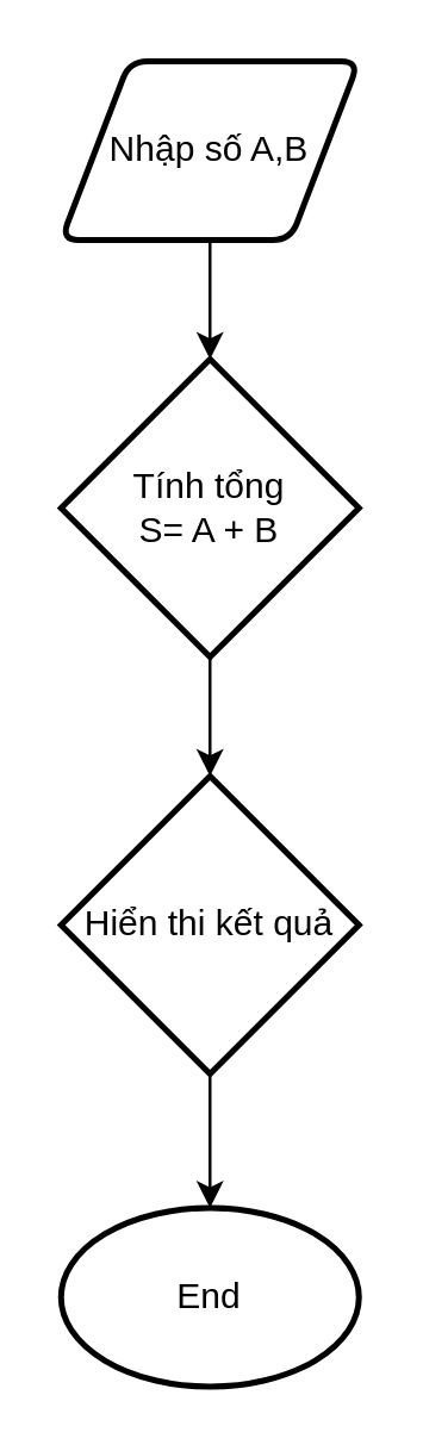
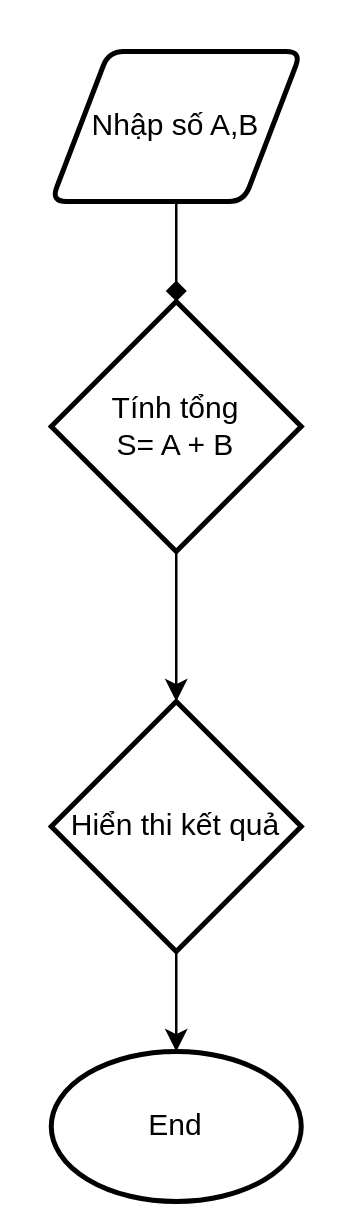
  <mxCell id="0" />
  <mxCell id="1" parent="0" />
  <mxCell id="2" value="Nhập số A,B" style="shape=parallelogram;html=1;strokeWidth=2;perimeter=parallelogramPerimeter;whiteSpace=wrap;rounded=1;arcSize=12;size=0.23;" vertex="1" parent="1"><mxGeometry x="20" y="20" width="100" height="60" as="geometry" /></mxCell>
  <mxCell id="3" value="Tính tổng&lt;div&gt;S= A + B&lt;/div&gt;" style="strokeWidth=2;html=1;shape=mxgraph.flowchart.decision;whiteSpace=wrap;" vertex="1" parent="1"><mxGeometry x="20" y="120" width="100" height="100" as="geometry" /></mxCell>
- <mxCell id="4" style="edgeStyle=orthogonalEdgeStyle;rounded=0;orthogonalLoop=1;jettySize=auto;html=1;exitX=0.5;exitY=1;exitDx=0;exitDy=0;entryX=0.5;entryY=0;entryDx=0;entryDy=0;entryPerimeter=0;" edge="1" parent="1" source="2" target="3"><mxGeometry relative="1" as="geometry" /></mxCell>
- <mxCell id="5" value="Hiển thi kết quả" style="strokeWidth=2;html=1;shape=mxgraph.flowchart.decision;whiteSpace=wrap;" vertex="1" parent="1"><mxGeometry x="20" y="260" width="100" height="100" as="geometry" /></mxCell>
+ <mxCell id="4" style="edgeStyle=orthogonalEdgeStyle;rounded=0;orthogonalLoop=1;jettySize=auto;html=1;exitX=0.5;exitY=1;exitDx=0;exitDy=0;entryX=0.5;entryY=0;entryDx=0;entryDy=0;entryPerimeter=0;endArrow=diamond;" edge="1" parent="1" source="2" target="3"><mxGeometry relative="1" as="geometry" /></mxCell>
+ <mxCell id="5" value="Hiển thi kết quả" style="strokeWidth=2;html=1;shape=mxgraph.flowchart.decision;whiteSpace=wrap;" vertex="1" parent="1"><mxGeometry x="20" y="280" width="100" height="100" as="geometry" /></mxCell>
  <mxCell id="6" style="edgeStyle=orthogonalEdgeStyle;rounded=0;orthogonalLoop=1;jettySize=auto;html=1;exitX=0.5;exitY=1;exitDx=0;exitDy=0;exitPerimeter=0;entryX=0.5;entryY=0;entryDx=0;entryDy=0;entryPerimeter=0;" edge="1" parent="1" source="3" target="5"><mxGeometry relative="1" as="geometry" /></mxCell>
- <mxCell id="7" value="End" style="strokeWidth=2;html=1;shape=mxgraph.flowchart.start_1;whiteSpace=wrap;" vertex="1" parent="1"><mxGeometry x="20" y="405" width="100" height="60" as="geometry" /></mxCell>
+ <mxCell id="7" value="End" style="strokeWidth=2;html=1;shape=mxgraph.flowchart.start_1;whiteSpace=wrap;" vertex="1" parent="1"><mxGeometry x="20" y="420" width="100" height="60" as="geometry" /></mxCell>
  <mxCell id="8" style="edgeStyle=orthogonalEdgeStyle;rounded=0;orthogonalLoop=1;jettySize=auto;html=1;exitX=0.5;exitY=1;exitDx=0;exitDy=0;exitPerimeter=0;entryX=0.5;entryY=0;entryDx=0;entryDy=0;entryPerimeter=0;" edge="1" parent="1" source="5" target="7"><mxGeometry relative="1" as="geometry" /></mxCell>
